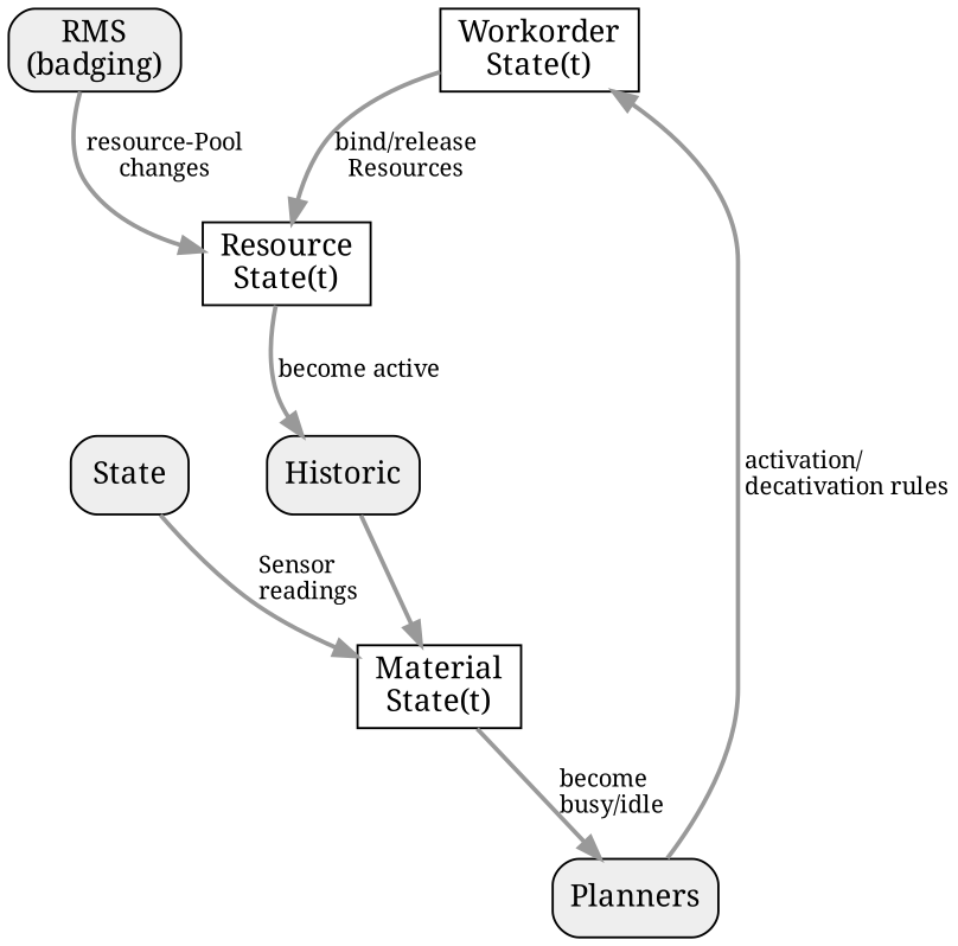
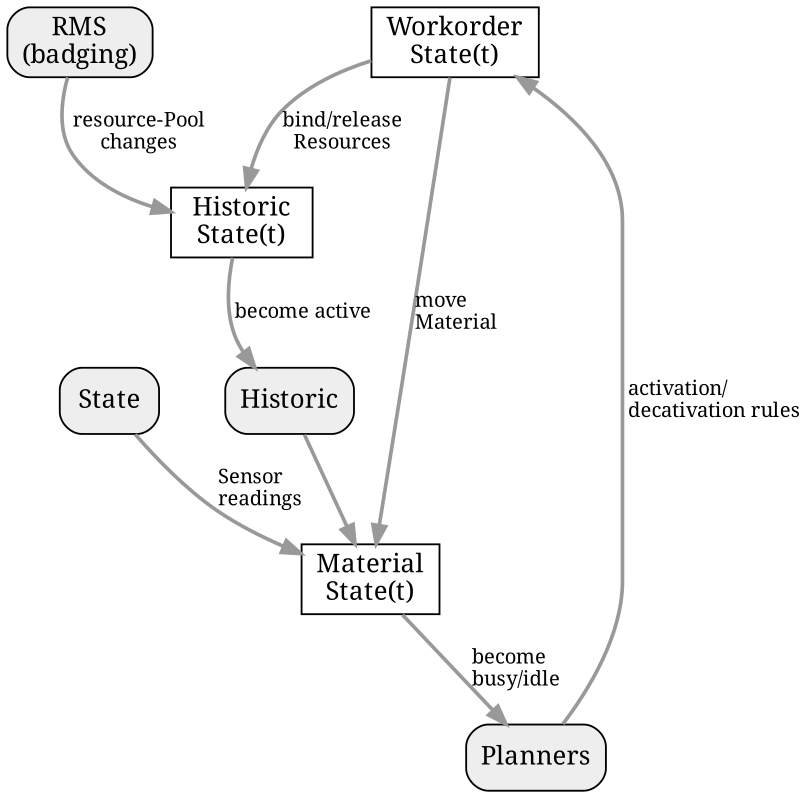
  digraph {
    fontname="Noto Serif"
    nodesep=0.5
    rankdir=TB
    node [fontname="Noto Serif" shape=rectangle fillcolor="#EEEEEE" style="filled,rounded"]
    edge [color="#999999" fontname="Noto Serif" fontsize=11 penwidth=2 weight=1]
    n1 [label="Workorder\nState(t)" shape=box fillcolor="" style=""]
-   n2 [label="Resource\nState(t)" shape=box fillcolor="" style=""]
+   n2 [label="Historic\nState(t)" shape=box fillcolor="" style=""]
    n3 [label="Material\nState(t)" shape=box fillcolor="" style=""]
    n4 [label="RMS\n(badging)"]
    n5 [label=State]
    n6 [label=Historic]
    n7 [label=Planners]
    subgraph sub_1 {
    }
    subgraph sub_2 {
      n1
      n2
      n3
    }
    subgraph sub_3 {
      n4
      n5
      n6
      n7
    }
    subgraph sub_4 {
    }
    n1 -> n2 [label="bind/release\lResources"]
+   n1 -> n3 [label="move\lMaterial"]
    n2 -> n6 [label="become active"]
    n3 -> n7 [label="become \lbusy/idle"]
    n4 -> n2 [label="resource-Pool\lchanges"]
    n5 -> n3 [label="Sensor\lreadings"]
    n6 -> n3
    n7 -> n1 [label=" activation/\l decativation rules"]
  }
